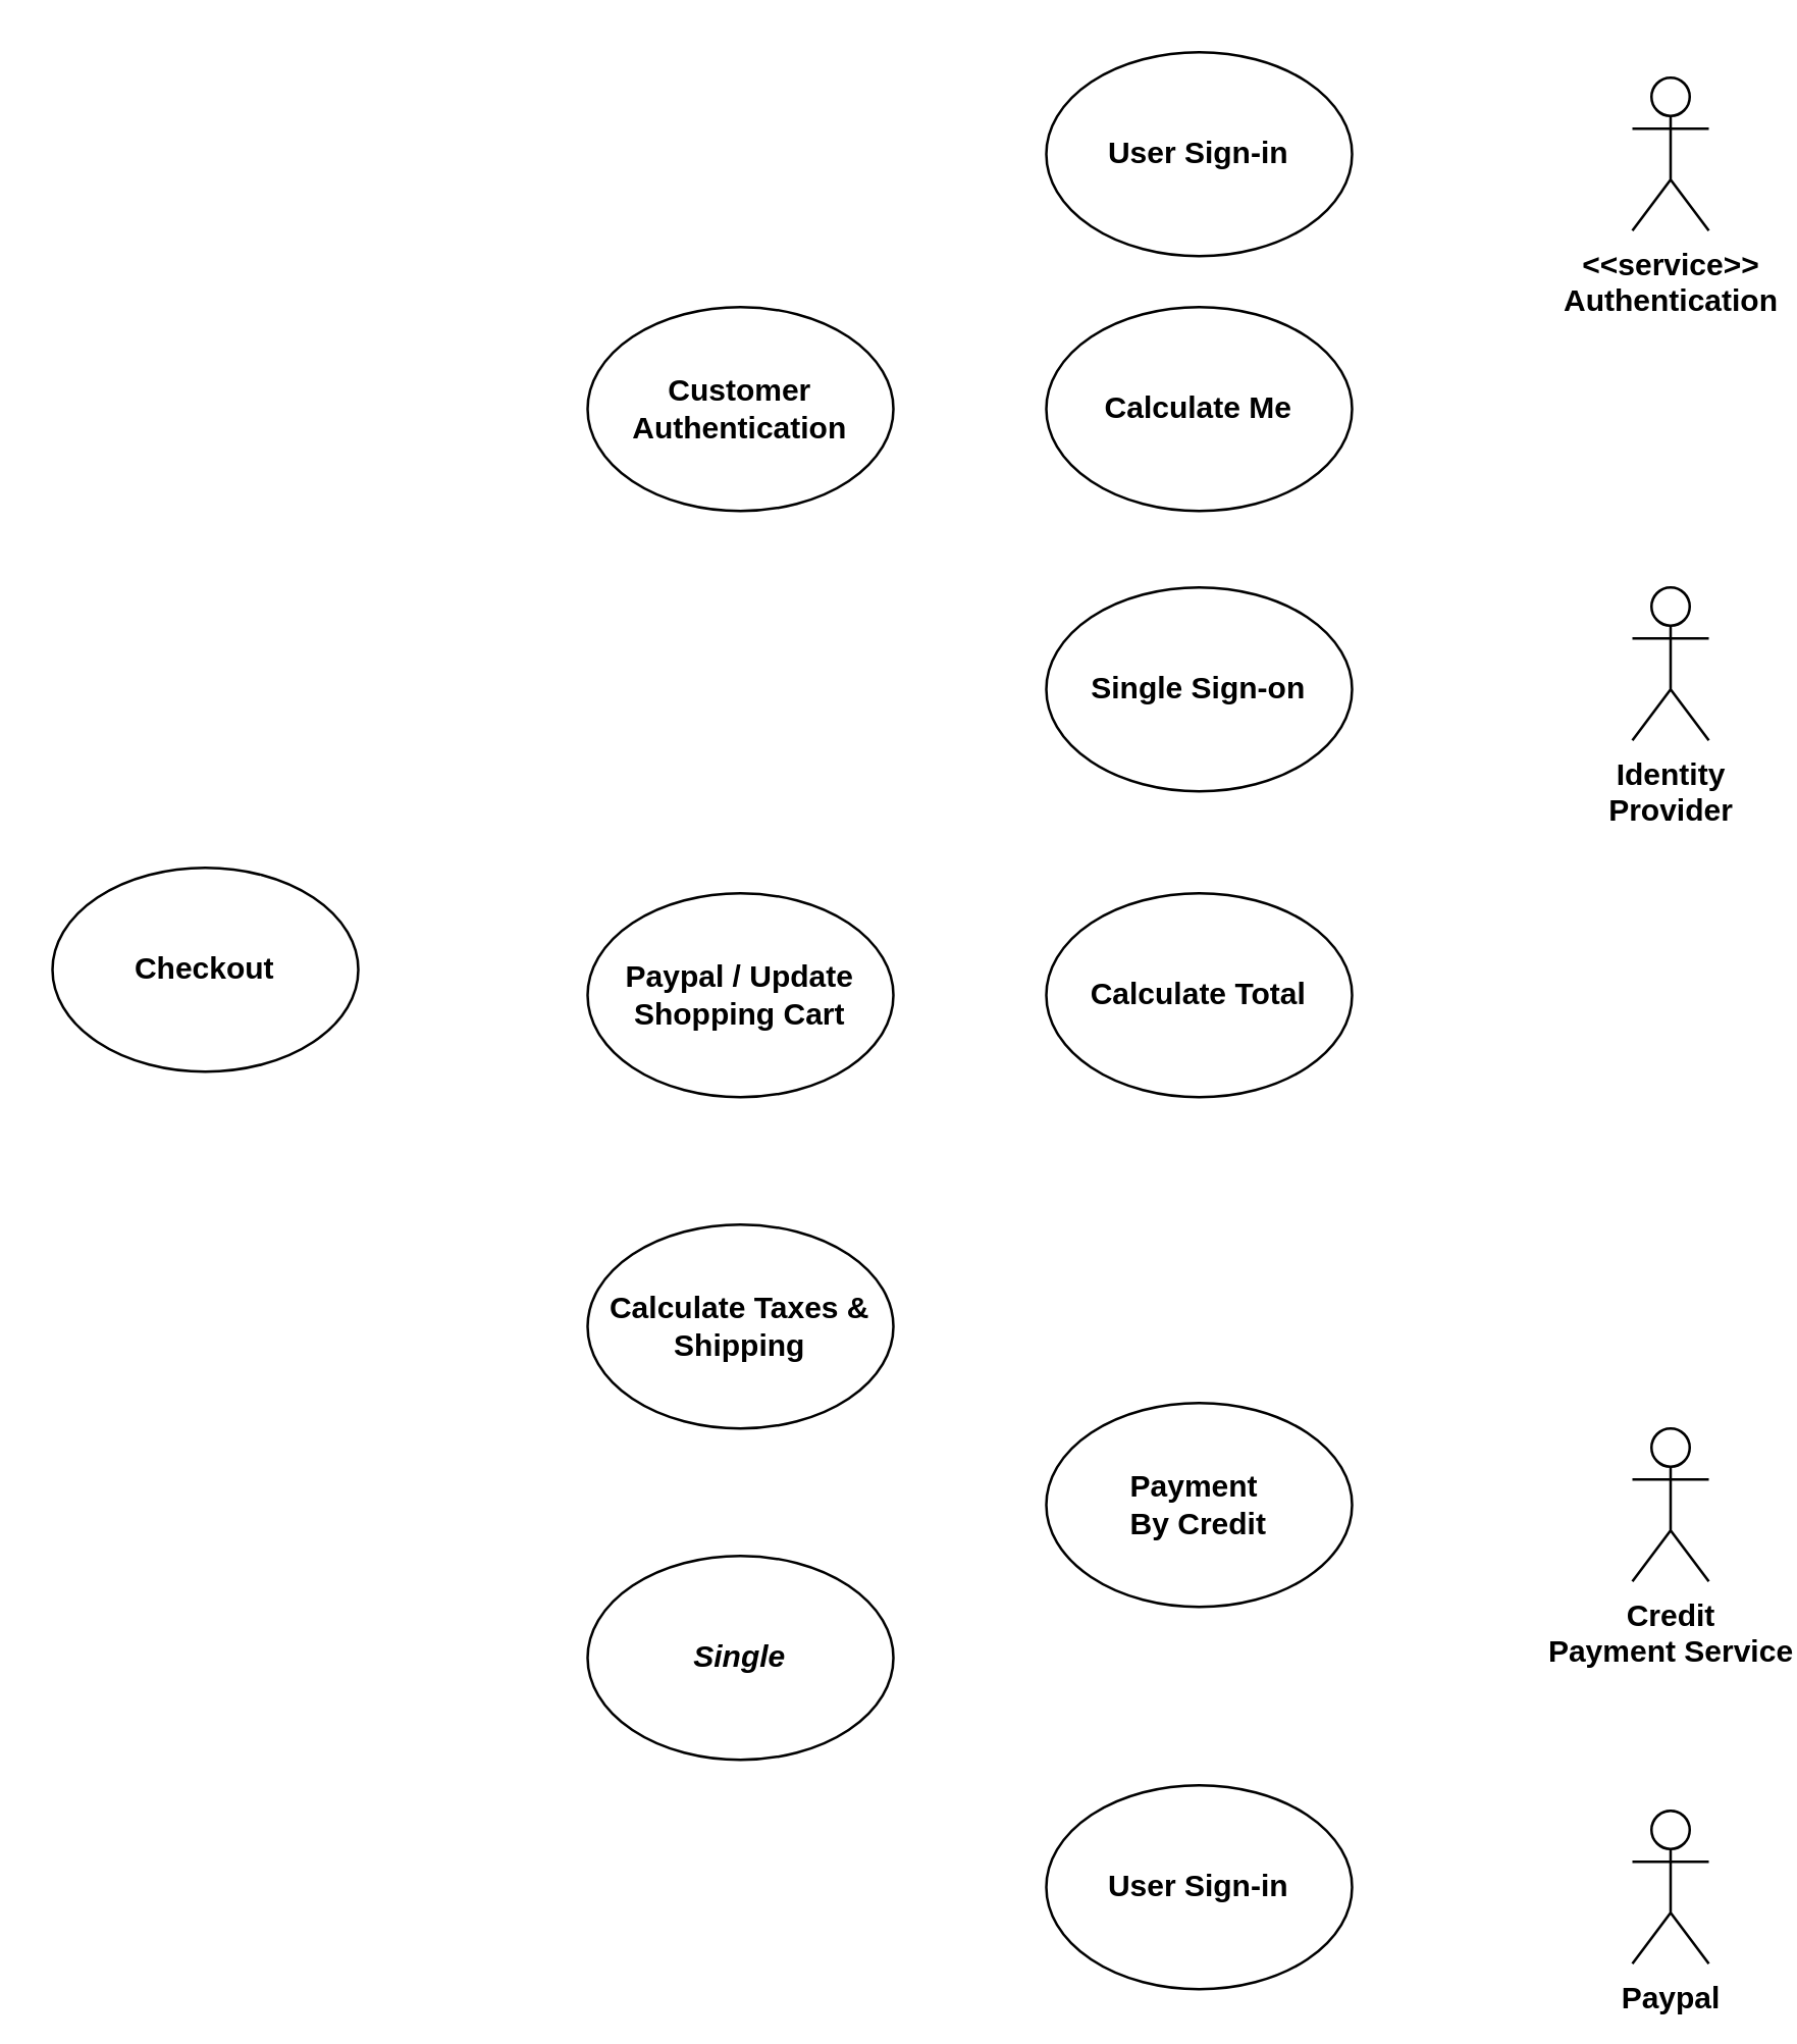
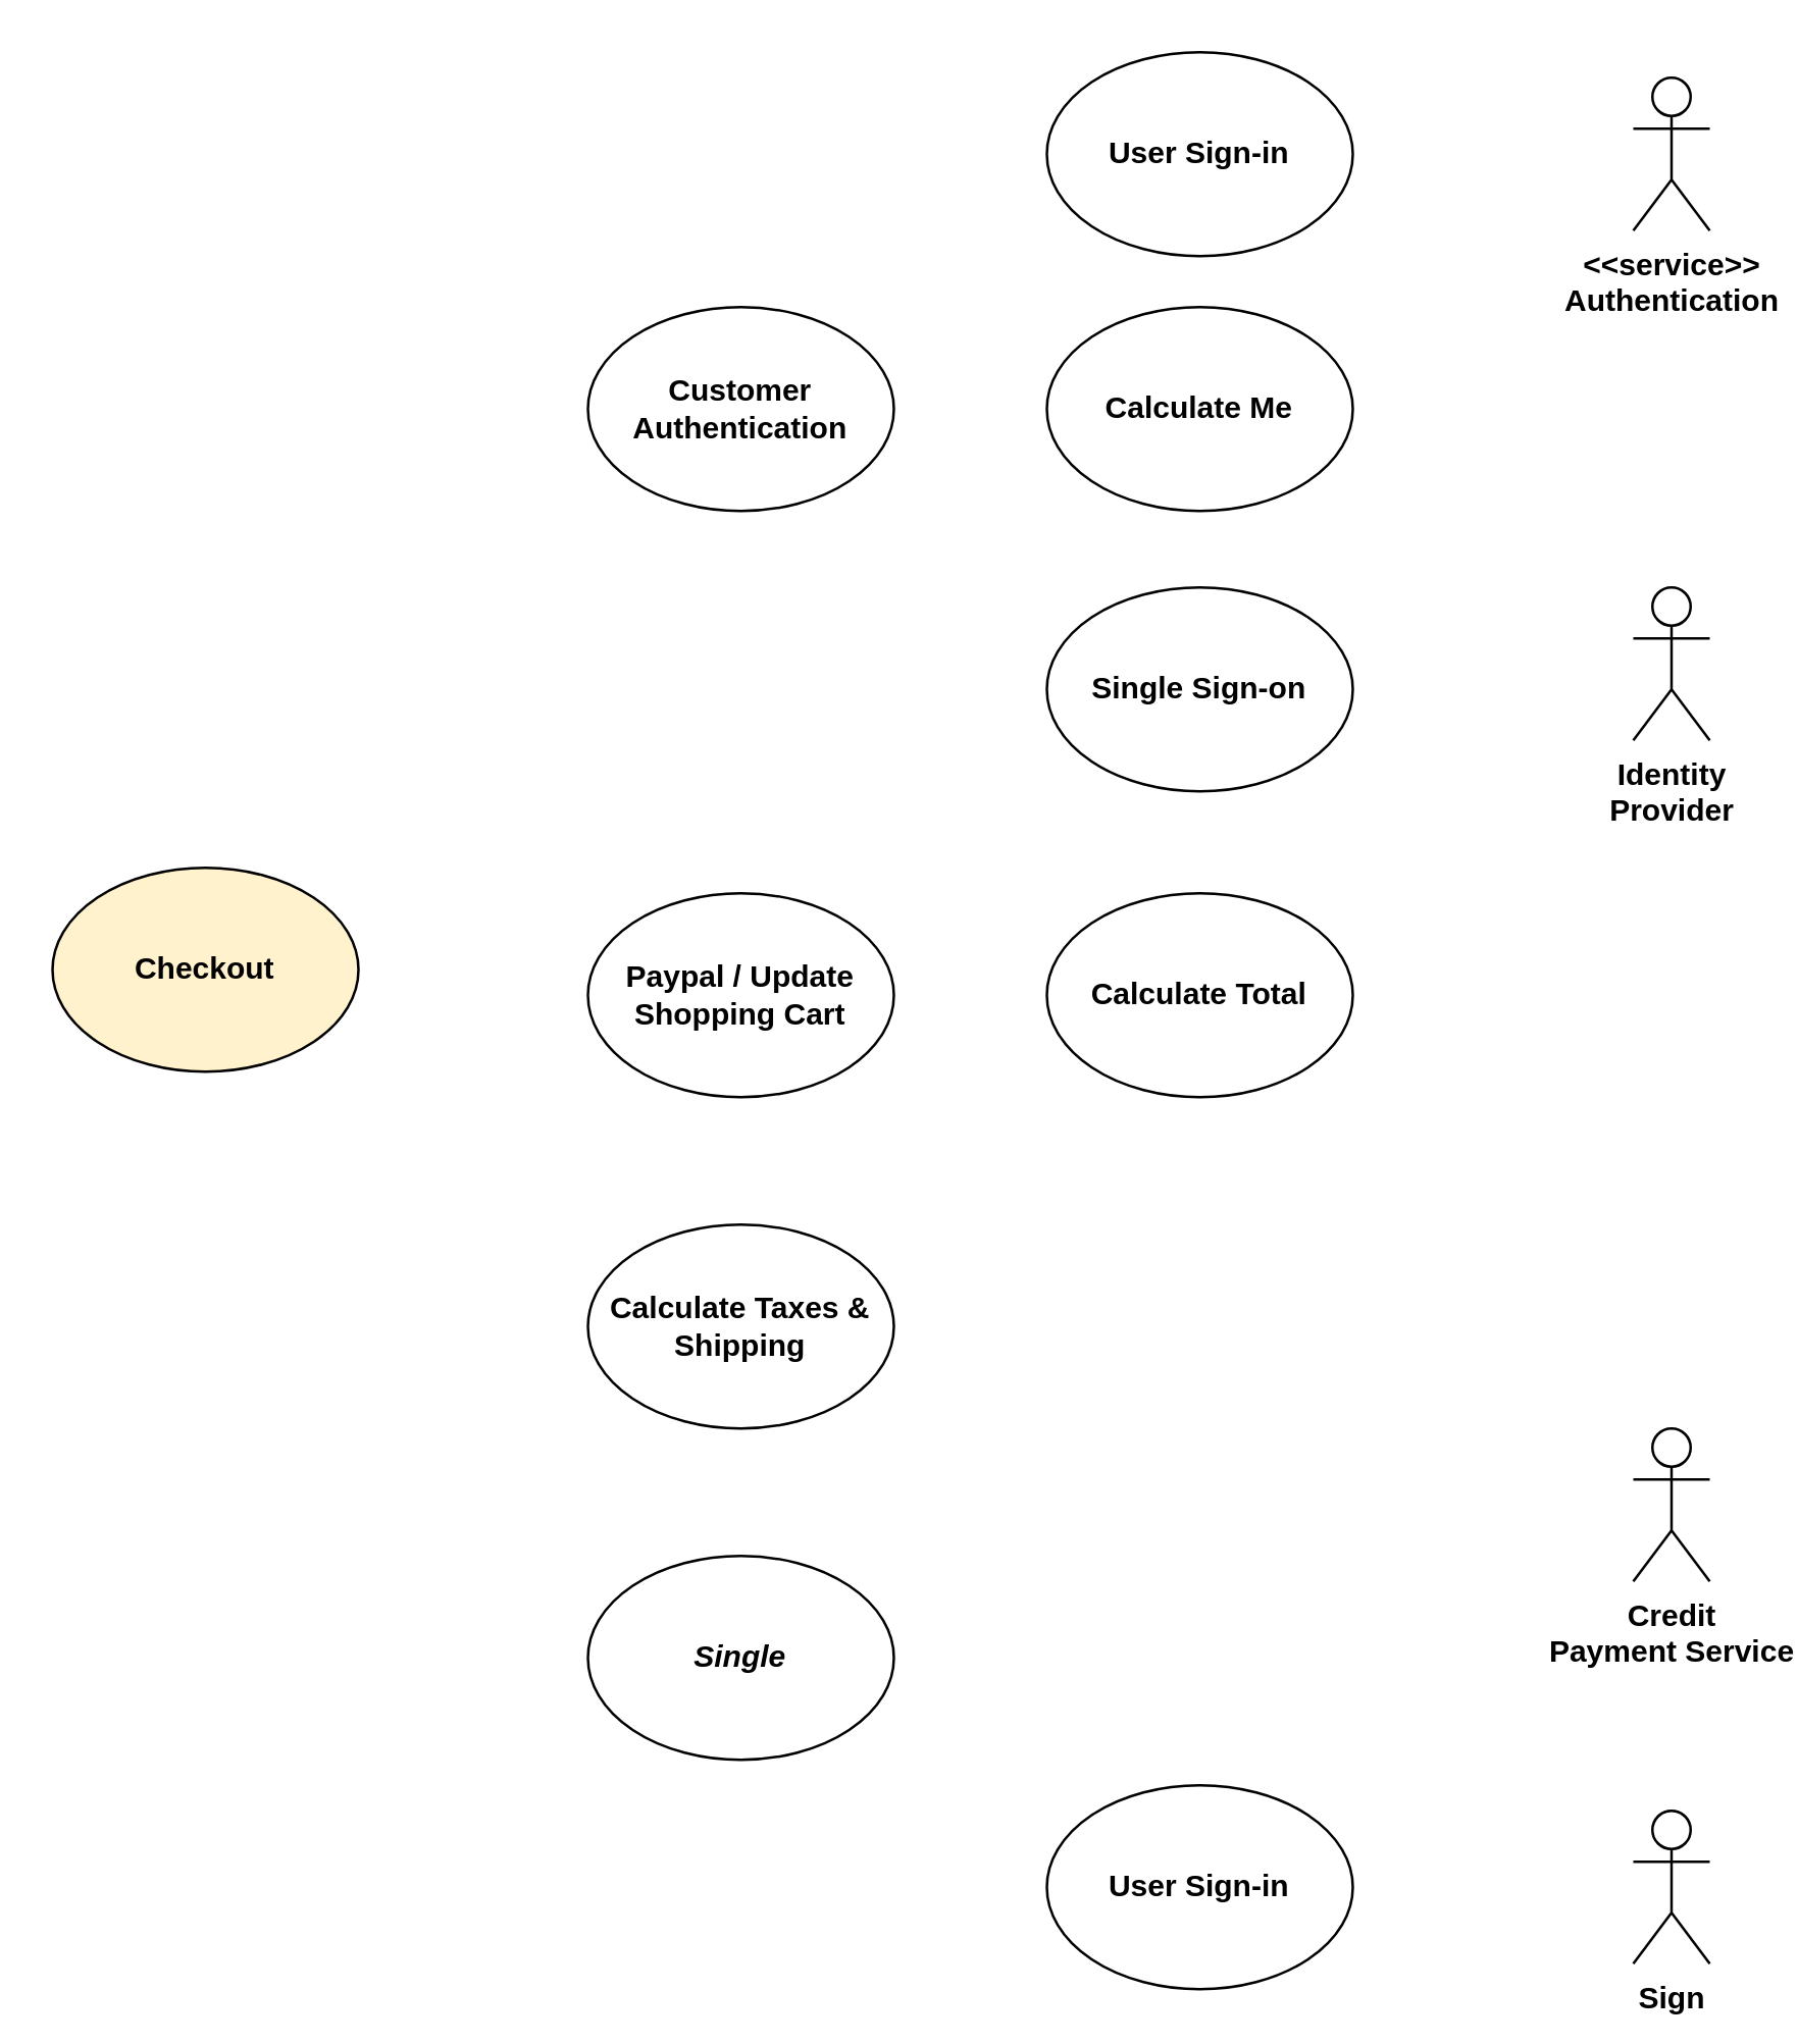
  <mxCell id="0" />
  <mxCell id="1" parent="0" />
- <mxCell id="2" value="&lt;b&gt;Checkout&lt;/b&gt;" style="ellipse;whiteSpace=wrap;html=1;" vertex="1" parent="1"><mxGeometry x="20" y="340" width="120" height="80" as="geometry" /></mxCell>
+ <mxCell id="2" value="&lt;b&gt;Checkout&lt;/b&gt;" style="ellipse;whiteSpace=wrap;html=1;fillColor=#fff2cc;" vertex="1" parent="1"><mxGeometry x="20" y="340" width="120" height="80" as="geometry" /></mxCell>
  <mxCell id="3" value="&lt;b&gt;Customer&lt;/b&gt;&lt;div&gt;&lt;b&gt;Authentication&lt;/b&gt;&lt;/div&gt;" style="ellipse;whiteSpace=wrap;html=1;" vertex="1" parent="1"><mxGeometry x="230" y="120" width="120" height="80" as="geometry" /></mxCell>
  <mxCell id="4" value="&lt;b&gt;Paypal / Update&lt;/b&gt;&lt;div&gt;&lt;b&gt;Shopping Cart&lt;/b&gt;&lt;/div&gt;" style="ellipse;whiteSpace=wrap;html=1;" vertex="1" parent="1"><mxGeometry x="230" y="350" width="120" height="80" as="geometry" /></mxCell>
  <mxCell id="5" value="&lt;b&gt;Calculate Taxes &amp;amp;&lt;/b&gt;&lt;div&gt;&lt;b&gt;Shipping&lt;/b&gt;&lt;/div&gt;" style="ellipse;whiteSpace=wrap;html=1;" vertex="1" parent="1"><mxGeometry x="230" y="480" width="120" height="80" as="geometry" /></mxCell>
  <mxCell id="6" value="&lt;b&gt;&lt;i&gt;Single&lt;/i&gt;&lt;/b&gt;" style="ellipse;whiteSpace=wrap;html=1;" vertex="1" parent="1"><mxGeometry x="230" y="610" width="120" height="80" as="geometry" /></mxCell>
  <mxCell id="7" value="&lt;b&gt;Calculate Total&lt;/b&gt;" style="ellipse;whiteSpace=wrap;html=1;" vertex="1" parent="1"><mxGeometry x="410" y="350" width="120" height="80" as="geometry" /></mxCell>
  <mxCell id="8" value="&lt;b&gt;User Sign-in&lt;/b&gt;" style="ellipse;whiteSpace=wrap;html=1;" vertex="1" parent="1"><mxGeometry x="410" y="20" width="120" height="80" as="geometry" /></mxCell>
  <mxCell id="9" value="&lt;b&gt;Calculate Me&lt;/b&gt;" style="ellipse;whiteSpace=wrap;html=1;" vertex="1" parent="1"><mxGeometry x="410" y="120" width="120" height="80" as="geometry" /></mxCell>
  <mxCell id="10" value="&lt;b&gt;Single Sign-on&lt;/b&gt;" style="ellipse;whiteSpace=wrap;html=1;" vertex="1" parent="1"><mxGeometry x="410" y="230" width="120" height="80" as="geometry" /></mxCell>
  <mxCell id="11" value="&lt;b&gt;&amp;lt;&amp;lt;service&amp;gt;&amp;gt;&lt;/b&gt;&lt;div&gt;&lt;b&gt;Authentication&lt;/b&gt;&lt;/div&gt;" style="shape=umlActor;verticalLabelPosition=bottom;verticalAlign=top;html=1;outlineConnect=0;" vertex="1" parent="1"><mxGeometry x="640" y="30" width="30" height="60" as="geometry" /></mxCell>
  <mxCell id="12" value="&lt;b&gt;Identity&lt;/b&gt;&lt;div&gt;&lt;b&gt;Provider&lt;/b&gt;&lt;/div&gt;" style="shape=umlActor;verticalLabelPosition=bottom;verticalAlign=top;html=1;outlineConnect=0;" vertex="1" parent="1"><mxGeometry x="640" y="230" width="30" height="60" as="geometry" /></mxCell>
- <mxCell id="13" value="&lt;b&gt;Payment&amp;nbsp;&lt;/b&gt;&lt;div&gt;&lt;b&gt;By Credit&lt;/b&gt;&lt;/div&gt;" style="ellipse;whiteSpace=wrap;html=1;" vertex="1" parent="1"><mxGeometry x="410" y="550" width="120" height="80" as="geometry" /></mxCell>
  <mxCell id="14" value="&lt;b&gt;User Sign-in&lt;/b&gt;" style="ellipse;whiteSpace=wrap;html=1;" vertex="1" parent="1"><mxGeometry x="410" y="700" width="120" height="80" as="geometry" /></mxCell>
  <mxCell id="15" value="&lt;b&gt;Credit&lt;/b&gt;&lt;div&gt;&lt;b&gt;Payment Service&lt;/b&gt;&lt;/div&gt;" style="shape=umlActor;verticalLabelPosition=bottom;verticalAlign=top;html=1;outlineConnect=0;" vertex="1" parent="1"><mxGeometry x="640" y="560" width="30" height="60" as="geometry" /></mxCell>
- <mxCell id="16" value="&lt;b&gt;Paypal&lt;/b&gt;" style="shape=umlActor;verticalLabelPosition=bottom;verticalAlign=top;html=1;outlineConnect=0;" vertex="1" parent="1"><mxGeometry x="640" y="710" width="30" height="60" as="geometry" /></mxCell>
+ <mxCell id="16" value="&lt;b&gt;Sign&lt;/b&gt;" style="shape=umlActor;verticalLabelPosition=bottom;verticalAlign=top;html=1;outlineConnect=0;" vertex="1" parent="1"><mxGeometry x="640" y="710" width="30" height="60" as="geometry" /></mxCell>
  <mxCell id="17" value="" style="endArrow=classic;html=1;rounded=0;entryX=0;entryY=1;entryDx=0;entryDy=0;strokeColor=none;dashed=1;" edge="1" parent="1" source="2" target="3"><mxGeometry width="50" height="50" relative="1" as="geometry"><mxPoint x="350" y="330" as="sourcePoint" /><mxPoint x="400" y="280" as="targetPoint" /></mxGeometry></mxCell>
